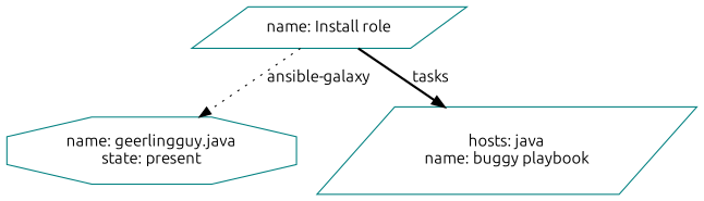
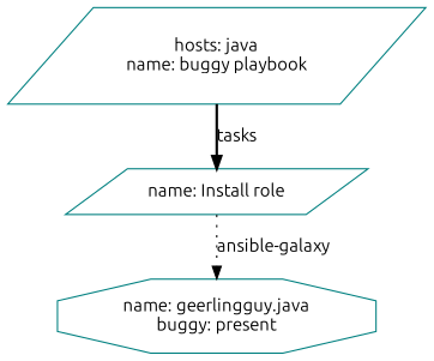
  digraph {
    fontname=Ubuntu
    node [color=teal fontname=Ubuntu shape=parallelogram]
    edge [fontname=Ubuntu]
-   n1 [label="name: geerlingguy.java\nstate: present\n" shape=octagon]
+   n1 [label="name: geerlingguy.java\nbuggy: present\n" shape=octagon]
    n2 [label="name: Install role\n"]
    n3 [label="hosts: java\nname: buggy playbook\n"]
    n2 -> n1 [label="ansible-galaxy" style=dotted]
-   n2 -> n3 [label=tasks style=bold]
+   n3 -> n2 [label=tasks style=bold]
  }
